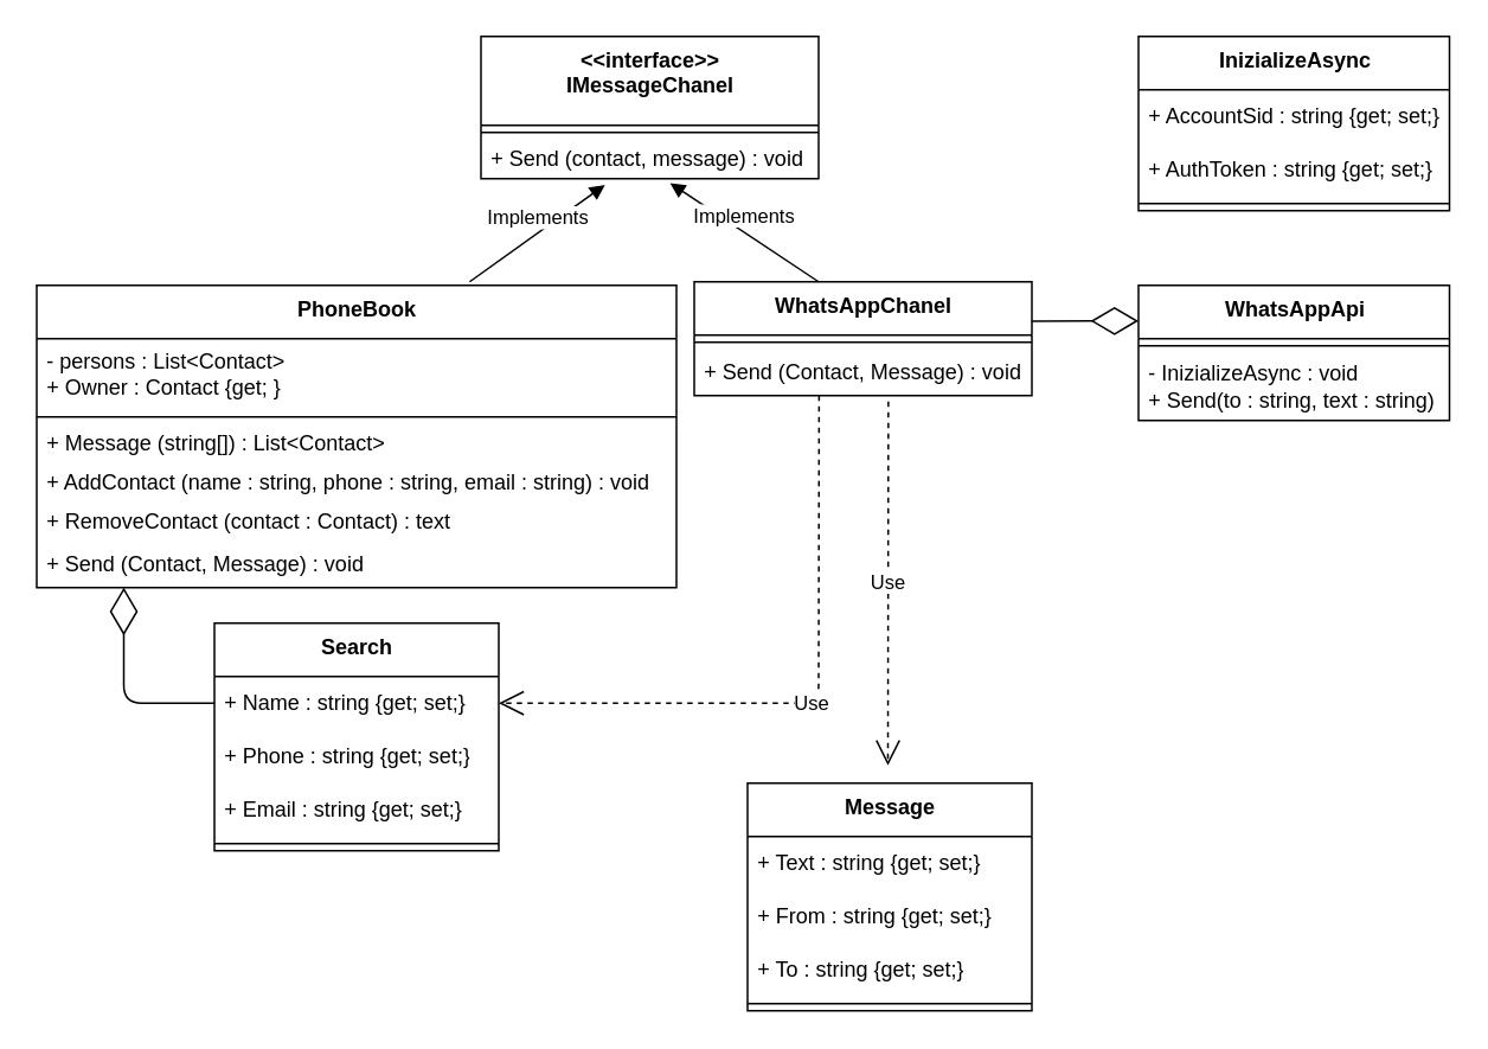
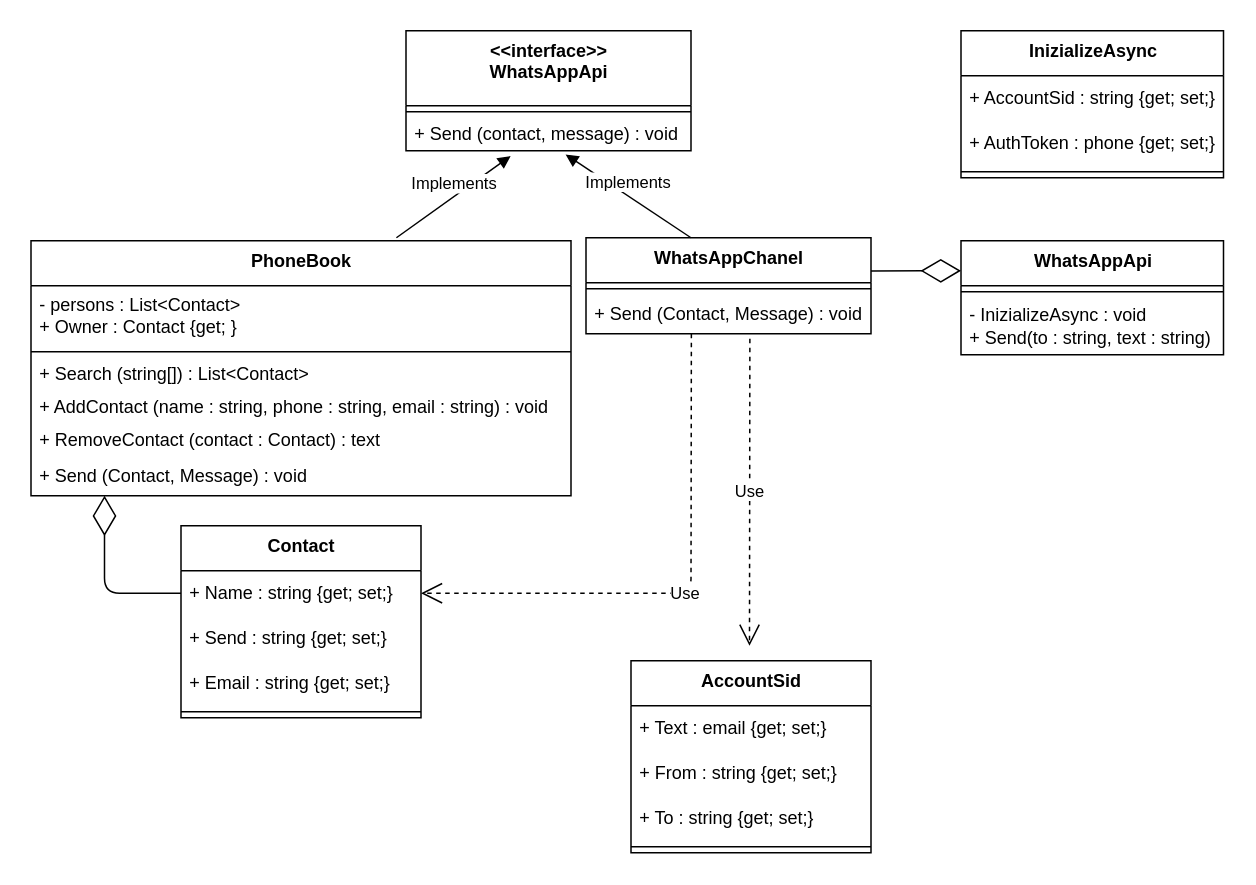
  <mxCell id="0" />
  <mxCell id="1" parent="0" />
- <mxCell id="2" value="&lt;b&gt;Search&lt;/b&gt;" style="swimlane;fontStyle=0;align=center;verticalAlign=top;childLayout=stackLayout;horizontal=1;startSize=30;horizontalStack=0;resizeParent=1;resizeParentMax=0;resizeLast=0;collapsible=0;marginBottom=0;html=1;" parent="1" vertex="1"><mxGeometry x="120" y="350" width="160" height="128" as="geometry" /></mxCell>
+ <mxCell id="2" value="&lt;b&gt;Contact&lt;/b&gt;" style="swimlane;fontStyle=0;align=center;verticalAlign=top;childLayout=stackLayout;horizontal=1;startSize=30;horizontalStack=0;resizeParent=1;resizeParentMax=0;resizeLast=0;collapsible=0;marginBottom=0;html=1;" parent="1" vertex="1"><mxGeometry x="120" y="350" width="160" height="128" as="geometry" /></mxCell>
  <mxCell id="3" value="+ Name : string {get; set;}" style="text;html=1;strokeColor=none;fillColor=none;align=left;verticalAlign=middle;spacingLeft=4;spacingRight=4;overflow=hidden;rotatable=0;points=[[0,0.5],[1,0.5]];portConstraint=eastwest;" parent="2" vertex="1"><mxGeometry y="30" width="160" height="30" as="geometry" /></mxCell>
- <mxCell id="4" value="+ Phone : string {get; set;}" style="text;html=1;strokeColor=none;fillColor=none;align=left;verticalAlign=middle;spacingLeft=4;spacingRight=4;overflow=hidden;rotatable=0;points=[[0,0.5],[1,0.5]];portConstraint=eastwest;" parent="2" vertex="1"><mxGeometry y="60" width="160" height="30" as="geometry" /></mxCell>
+ <mxCell id="4" value="+ Send : string {get; set;}" style="text;html=1;strokeColor=none;fillColor=none;align=left;verticalAlign=middle;spacingLeft=4;spacingRight=4;overflow=hidden;rotatable=0;points=[[0,0.5],[1,0.5]];portConstraint=eastwest;" parent="2" vertex="1"><mxGeometry y="60" width="160" height="30" as="geometry" /></mxCell>
  <mxCell id="5" value="+ Email : string {get; set;}" style="text;html=1;strokeColor=none;fillColor=none;align=left;verticalAlign=middle;spacingLeft=4;spacingRight=4;overflow=hidden;rotatable=0;points=[[0,0.5],[1,0.5]];portConstraint=eastwest;" parent="2" vertex="1"><mxGeometry y="90" width="160" height="30" as="geometry" /></mxCell>
  <mxCell id="6" value="" style="line;strokeWidth=1;fillColor=none;align=left;verticalAlign=middle;spacingTop=-1;spacingLeft=3;spacingRight=3;rotatable=0;labelPosition=right;points=[];portConstraint=eastwest;" parent="2" vertex="1"><mxGeometry y="120" width="160" height="8" as="geometry" /></mxCell>
- <mxCell id="7" value="&lt;b&gt;&amp;lt;&amp;lt;interface&amp;gt;&amp;gt;&lt;br&gt;IMessageChanel&lt;/b&gt;" style="swimlane;fontStyle=0;align=center;verticalAlign=top;childLayout=stackLayout;horizontal=1;startSize=50;horizontalStack=0;resizeParent=1;resizeParentMax=0;resizeLast=0;collapsible=0;marginBottom=0;html=1;" parent="1" vertex="1"><mxGeometry x="270" y="20" width="190" height="80" as="geometry" /></mxCell>
+ <mxCell id="7" value="&lt;b&gt;&amp;lt;&amp;lt;interface&amp;gt;&amp;gt;&lt;br&gt;WhatsAppApi&lt;/b&gt;" style="swimlane;fontStyle=0;align=center;verticalAlign=top;childLayout=stackLayout;horizontal=1;startSize=50;horizontalStack=0;resizeParent=1;resizeParentMax=0;resizeLast=0;collapsible=0;marginBottom=0;html=1;" parent="1" vertex="1"><mxGeometry x="270" y="20" width="190" height="80" as="geometry" /></mxCell>
  <mxCell id="8" value="" style="line;strokeWidth=1;fillColor=none;align=left;verticalAlign=middle;spacingTop=-1;spacingLeft=3;spacingRight=3;rotatable=0;labelPosition=right;points=[];portConstraint=eastwest;" parent="7" vertex="1"><mxGeometry y="50" width="190" height="8" as="geometry" /></mxCell>
  <mxCell id="9" value="+ Send (contact, message) : void &lt;span style=&quot;white-space: pre;&quot;&gt;&#09;&lt;/span&gt;" style="text;html=1;strokeColor=none;fillColor=none;align=left;verticalAlign=middle;spacingLeft=4;spacingRight=4;overflow=hidden;rotatable=0;points=[[0,0.5],[1,0.5]];portConstraint=eastwest;" parent="7" vertex="1"><mxGeometry y="58" width="190" height="22" as="geometry" /></mxCell>
  <mxCell id="10" value="&lt;b&gt;PhoneBook&lt;/b&gt;" style="swimlane;fontStyle=0;align=center;verticalAlign=top;childLayout=stackLayout;horizontal=1;startSize=30;horizontalStack=0;resizeParent=1;resizeParentMax=0;resizeLast=0;collapsible=0;marginBottom=0;html=1;" parent="1" vertex="1"><mxGeometry x="20" y="160" width="360" height="170" as="geometry" /></mxCell>
  <mxCell id="11" value="- persons : List&amp;lt;Contact&amp;gt;&lt;br&gt;+ Owner : Contact {get; }" style="text;html=1;strokeColor=none;fillColor=none;align=left;verticalAlign=middle;spacingLeft=4;spacingRight=4;overflow=hidden;rotatable=0;points=[[0,0.5],[1,0.5]];portConstraint=eastwest;" parent="10" vertex="1"><mxGeometry y="30" width="360" height="40" as="geometry" /></mxCell>
  <mxCell id="12" value="" style="line;strokeWidth=1;fillColor=none;align=left;verticalAlign=middle;spacingTop=-1;spacingLeft=3;spacingRight=3;rotatable=0;labelPosition=right;points=[];portConstraint=eastwest;" parent="10" vertex="1"><mxGeometry y="70" width="360" height="8" as="geometry" /></mxCell>
- <mxCell id="13" value="+ Message (string[]) : List&amp;lt;Contact&amp;gt;" style="text;html=1;strokeColor=none;fillColor=none;align=left;verticalAlign=middle;spacingLeft=4;spacingRight=4;overflow=hidden;rotatable=0;points=[[0,0.5],[1,0.5]];portConstraint=eastwest;" parent="10" vertex="1"><mxGeometry y="78" width="360" height="22" as="geometry" /></mxCell>
+ <mxCell id="13" value="+ Search (string[]) : List&amp;lt;Contact&amp;gt;" style="text;html=1;strokeColor=none;fillColor=none;align=left;verticalAlign=middle;spacingLeft=4;spacingRight=4;overflow=hidden;rotatable=0;points=[[0,0.5],[1,0.5]];portConstraint=eastwest;" parent="10" vertex="1"><mxGeometry y="78" width="360" height="22" as="geometry" /></mxCell>
  <mxCell id="14" value="+ AddContact (name : string, phone : string, email : string) : void&amp;nbsp;" style="text;html=1;strokeColor=none;fillColor=none;align=left;verticalAlign=middle;spacingLeft=4;spacingRight=4;overflow=hidden;rotatable=0;points=[[0,0.5],[1,0.5]];portConstraint=eastwest;" parent="10" vertex="1"><mxGeometry y="100" width="360" height="22" as="geometry" /></mxCell>
  <mxCell id="15" value="+ RemoveContact (contact : Contact) : text&amp;nbsp;" style="text;html=1;strokeColor=none;fillColor=none;align=left;verticalAlign=middle;spacingLeft=4;spacingRight=4;overflow=hidden;rotatable=0;points=[[0,0.5],[1,0.5]];portConstraint=eastwest;" parent="10" vertex="1"><mxGeometry y="122" width="360" height="22" as="geometry" /></mxCell>
  <mxCell id="16" value="+ Send (Contact, Message) : void&amp;nbsp;" style="text;html=1;strokeColor=none;fillColor=none;align=left;verticalAlign=middle;spacingLeft=4;spacingRight=4;overflow=hidden;rotatable=0;points=[[0,0.5],[1,0.5]];portConstraint=eastwest;" parent="10" vertex="1"><mxGeometry y="144" width="360" height="26" as="geometry" /></mxCell>
  <mxCell id="17" value="&lt;b&gt;WhatsAppApi&lt;/b&gt;" style="swimlane;fontStyle=0;align=center;verticalAlign=top;childLayout=stackLayout;horizontal=1;startSize=30;horizontalStack=0;resizeParent=1;resizeParentMax=0;resizeLast=0;collapsible=0;marginBottom=0;html=1;" parent="1" vertex="1"><mxGeometry x="640" y="160" width="175" height="76" as="geometry" /></mxCell>
  <mxCell id="18" value="" style="line;strokeWidth=1;fillColor=none;align=left;verticalAlign=middle;spacingTop=-1;spacingLeft=3;spacingRight=3;rotatable=0;labelPosition=right;points=[];portConstraint=eastwest;" parent="17" vertex="1"><mxGeometry y="30" width="175" height="8" as="geometry" /></mxCell>
  <mxCell id="19" value="- InizializeAsync : void&lt;br&gt;+ Send(to : string, text : string) : string" style="text;html=1;strokeColor=none;fillColor=none;align=left;verticalAlign=middle;spacingLeft=4;spacingRight=4;overflow=hidden;rotatable=0;points=[[0,0.5],[1,0.5]];portConstraint=eastwest;" parent="17" vertex="1"><mxGeometry y="38" width="175" height="38" as="geometry" /></mxCell>
  <mxCell id="20" value="&lt;b&gt;InizializeAsync&lt;/b&gt;" style="swimlane;fontStyle=0;align=center;verticalAlign=top;childLayout=stackLayout;horizontal=1;startSize=30;horizontalStack=0;resizeParent=1;resizeParentMax=0;resizeLast=0;collapsible=0;marginBottom=0;html=1;" parent="1" vertex="1"><mxGeometry x="640" y="20" width="175" height="98" as="geometry" /></mxCell>
  <mxCell id="21" value="+ AccountSid : string {get; set;}" style="text;html=1;strokeColor=none;fillColor=none;align=left;verticalAlign=middle;spacingLeft=4;spacingRight=4;overflow=hidden;rotatable=0;points=[[0,0.5],[1,0.5]];portConstraint=eastwest;" parent="20" vertex="1"><mxGeometry y="30" width="175" height="30" as="geometry" /></mxCell>
- <mxCell id="22" value="+ AuthToken : string {get; set;}" style="text;html=1;strokeColor=none;fillColor=none;align=left;verticalAlign=middle;spacingLeft=4;spacingRight=4;overflow=hidden;rotatable=0;points=[[0,0.5],[1,0.5]];portConstraint=eastwest;" parent="20" vertex="1"><mxGeometry y="60" width="175" height="30" as="geometry" /></mxCell>
+ <mxCell id="22" value="+ AuthToken : phone {get; set;}" style="text;html=1;strokeColor=none;fillColor=none;align=left;verticalAlign=middle;spacingLeft=4;spacingRight=4;overflow=hidden;rotatable=0;points=[[0,0.5],[1,0.5]];portConstraint=eastwest;" parent="20" vertex="1"><mxGeometry y="60" width="175" height="30" as="geometry" /></mxCell>
  <mxCell id="23" value="" style="line;strokeWidth=1;fillColor=none;align=left;verticalAlign=middle;spacingTop=-1;spacingLeft=3;spacingRight=3;rotatable=0;labelPosition=right;points=[];portConstraint=eastwest;" parent="20" vertex="1"><mxGeometry y="90" width="175" height="8" as="geometry" /></mxCell>
  <mxCell id="24" value="&lt;b&gt;WhatsAppChanel&lt;/b&gt;" style="swimlane;fontStyle=0;align=center;verticalAlign=top;childLayout=stackLayout;horizontal=1;startSize=30;horizontalStack=0;resizeParent=1;resizeParentMax=0;resizeLast=0;collapsible=0;marginBottom=0;html=1;" parent="1" vertex="1"><mxGeometry x="390" y="158" width="190" height="64" as="geometry" /></mxCell>
  <mxCell id="25" value="" style="line;strokeWidth=1;fillColor=none;align=left;verticalAlign=middle;spacingTop=-1;spacingLeft=3;spacingRight=3;rotatable=0;labelPosition=right;points=[];portConstraint=eastwest;" parent="24" vertex="1"><mxGeometry y="30" width="190" height="8" as="geometry" /></mxCell>
  <mxCell id="26" value="+ Send (Contact, Message) : void&amp;nbsp;" style="text;html=1;strokeColor=none;fillColor=none;align=left;verticalAlign=middle;spacingLeft=4;spacingRight=4;overflow=hidden;rotatable=0;points=[[0,0.5],[1,0.5]];portConstraint=eastwest;" parent="24" vertex="1"><mxGeometry y="38" width="190" height="26" as="geometry" /></mxCell>
- <mxCell id="27" value="&lt;b&gt;Message&lt;/b&gt;" style="swimlane;fontStyle=0;align=center;verticalAlign=top;childLayout=stackLayout;horizontal=1;startSize=30;horizontalStack=0;resizeParent=1;resizeParentMax=0;resizeLast=0;collapsible=0;marginBottom=0;html=1;" parent="1" vertex="1"><mxGeometry x="420" y="440" width="160" height="128" as="geometry" /></mxCell>
- <mxCell id="28" value="+ Text : string {get; set;}" style="text;html=1;strokeColor=none;fillColor=none;align=left;verticalAlign=middle;spacingLeft=4;spacingRight=4;overflow=hidden;rotatable=0;points=[[0,0.5],[1,0.5]];portConstraint=eastwest;" parent="27" vertex="1"><mxGeometry y="30" width="160" height="30" as="geometry" /></mxCell>
+ <mxCell id="27" value="&lt;b&gt;AccountSid&lt;/b&gt;" style="swimlane;fontStyle=0;align=center;verticalAlign=top;childLayout=stackLayout;horizontal=1;startSize=30;horizontalStack=0;resizeParent=1;resizeParentMax=0;resizeLast=0;collapsible=0;marginBottom=0;html=1;" parent="1" vertex="1"><mxGeometry x="420" y="440" width="160" height="128" as="geometry" /></mxCell>
+ <mxCell id="28" value="+ Text : email {get; set;}" style="text;html=1;strokeColor=none;fillColor=none;align=left;verticalAlign=middle;spacingLeft=4;spacingRight=4;overflow=hidden;rotatable=0;points=[[0,0.5],[1,0.5]];portConstraint=eastwest;" parent="27" vertex="1"><mxGeometry y="30" width="160" height="30" as="geometry" /></mxCell>
  <mxCell id="29" value="+ From : string {get; set;}" style="text;html=1;strokeColor=none;fillColor=none;align=left;verticalAlign=middle;spacingLeft=4;spacingRight=4;overflow=hidden;rotatable=0;points=[[0,0.5],[1,0.5]];portConstraint=eastwest;" parent="27" vertex="1"><mxGeometry y="60" width="160" height="30" as="geometry" /></mxCell>
  <mxCell id="30" value="+ To : string {get; set;}" style="text;html=1;strokeColor=none;fillColor=none;align=left;verticalAlign=middle;spacingLeft=4;spacingRight=4;overflow=hidden;rotatable=0;points=[[0,0.5],[1,0.5]];portConstraint=eastwest;" parent="27" vertex="1"><mxGeometry y="90" width="160" height="30" as="geometry" /></mxCell>
  <mxCell id="31" value="" style="line;strokeWidth=1;fillColor=none;align=left;verticalAlign=middle;spacingTop=-1;spacingLeft=3;spacingRight=3;rotatable=0;labelPosition=right;points=[];portConstraint=eastwest;" parent="27" vertex="1"><mxGeometry y="120" width="160" height="8" as="geometry" /></mxCell>
  <mxCell id="32" value="Implements&lt;br&gt;" style="html=1;verticalAlign=bottom;endArrow=block;entryX=0.56;entryY=1.112;entryDx=0;entryDy=0;entryPerimeter=0;" parent="1" target="9" edge="1"><mxGeometry width="80" relative="1" as="geometry"><mxPoint x="460" y="158" as="sourcePoint" /><mxPoint x="400" y="118" as="targetPoint" /></mxGeometry></mxCell>
  <mxCell id="33" value="Implements&lt;br&gt;" style="html=1;verticalAlign=bottom;endArrow=block;entryX=0.367;entryY=1.161;entryDx=0;entryDy=0;entryPerimeter=0;" parent="1" target="9" edge="1"><mxGeometry width="80" relative="1" as="geometry"><mxPoint x="263.6" y="158" as="sourcePoint" /><mxPoint x="180" y="102.464" as="targetPoint" /></mxGeometry></mxCell>
  <mxCell id="34" value="" style="endArrow=diamondThin;endFill=0;endSize=24;html=1;fontSize=14;exitX=0;exitY=0.5;exitDx=0;exitDy=0;" parent="1" source="3" edge="1"><mxGeometry width="160" relative="1" as="geometry"><mxPoint x="130" y="383.73" as="sourcePoint" /><mxPoint x="69" y="330" as="targetPoint" /><Array as="points"><mxPoint x="69" y="395" /></Array></mxGeometry></mxCell>
  <mxCell id="35" value="" style="endArrow=diamondThin;endFill=0;endSize=24;html=1;fontSize=14;exitX=1;exitY=0.25;exitDx=0;exitDy=0;" parent="1" edge="1"><mxGeometry width="160" relative="1" as="geometry"><mxPoint x="580" y="180.12" as="sourcePoint" /><mxPoint x="640" y="180" as="targetPoint" /></mxGeometry></mxCell>
  <mxCell id="36" value="Use" style="endArrow=open;endSize=12;dashed=1;html=1;exitX=0.575;exitY=1.128;exitDx=0;exitDy=0;exitPerimeter=0;" edge="1" parent="1" source="26"><mxGeometry width="160" relative="1" as="geometry"><mxPoint x="430" y="340" as="sourcePoint" /><mxPoint x="499" y="430" as="targetPoint" /></mxGeometry></mxCell>
  <mxCell id="37" value="Use" style="endArrow=open;endSize=12;dashed=1;html=1;exitX=0.575;exitY=1.128;exitDx=0;exitDy=0;exitPerimeter=0;entryX=1;entryY=0.5;entryDx=0;entryDy=0;" edge="1" parent="1" target="3"><mxGeometry width="160" relative="1" as="geometry"><mxPoint x="460.25" y="221.998" as="sourcePoint" /><mxPoint x="460" y="426.67" as="targetPoint" /><Array as="points"><mxPoint x="460" y="395" /></Array></mxGeometry></mxCell>
